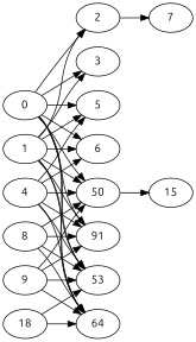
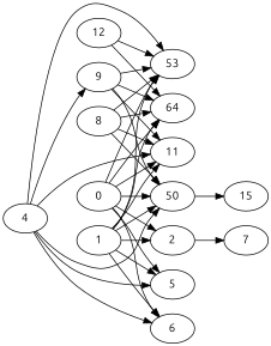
  digraph {
    fontname=Ubuntu
    rankdir=LR
    node [Visited=1 fontname=Ubuntu]
    edge [fontname=Ubuntu]
    0 [Line=94387314291504]
    2 [Line=94387314292560]
-   3 [Line=94387314292960]
    5 [Line=94387314294064]
    6 [Line=94387314294464]
    n6 [Line=94387314296272 label=50]
-   11 [Line=94387314296672 label=91]
+   11 [Line=94387314296672]
    n8 [Line=94387314297776 label=53]
    n9 [Line=94387314298176 label=64]
    7 [Line=94387314294864]
    15 [Line=94387314298576]
    1 [Line=94387314292208]
    4 [Line=94387314293712]
    8 [Line=94387314295216]
    9 [Line=94387314295920]
-   12 [Line=94387314297424 label=18]
+   12 [Line=94387314297424]
    0 -> 2
-   0 -> 3
    0 -> 5
    0 -> 6
    0 -> n6
    0 -> 11
    0 -> n8
    0 -> n9
    2 -> 7
    n6 -> 15
    1 -> 2
-   1 -> 3
    1 -> 5
    1 -> 6
    1 -> n6
    1 -> 11
    1 -> n8
    1 -> n9
    4 -> 5
    4 -> 6
    4 -> n6
    4 -> 11
    4 -> n8
-   4 -> n9
+   4 -> 9
    8 -> n6
    8 -> 11
    8 -> n8
    8 -> n9
    9 -> n6
    9 -> 11
    9 -> n8
    9 -> n9
    12 -> n8
    12 -> n9
  }
